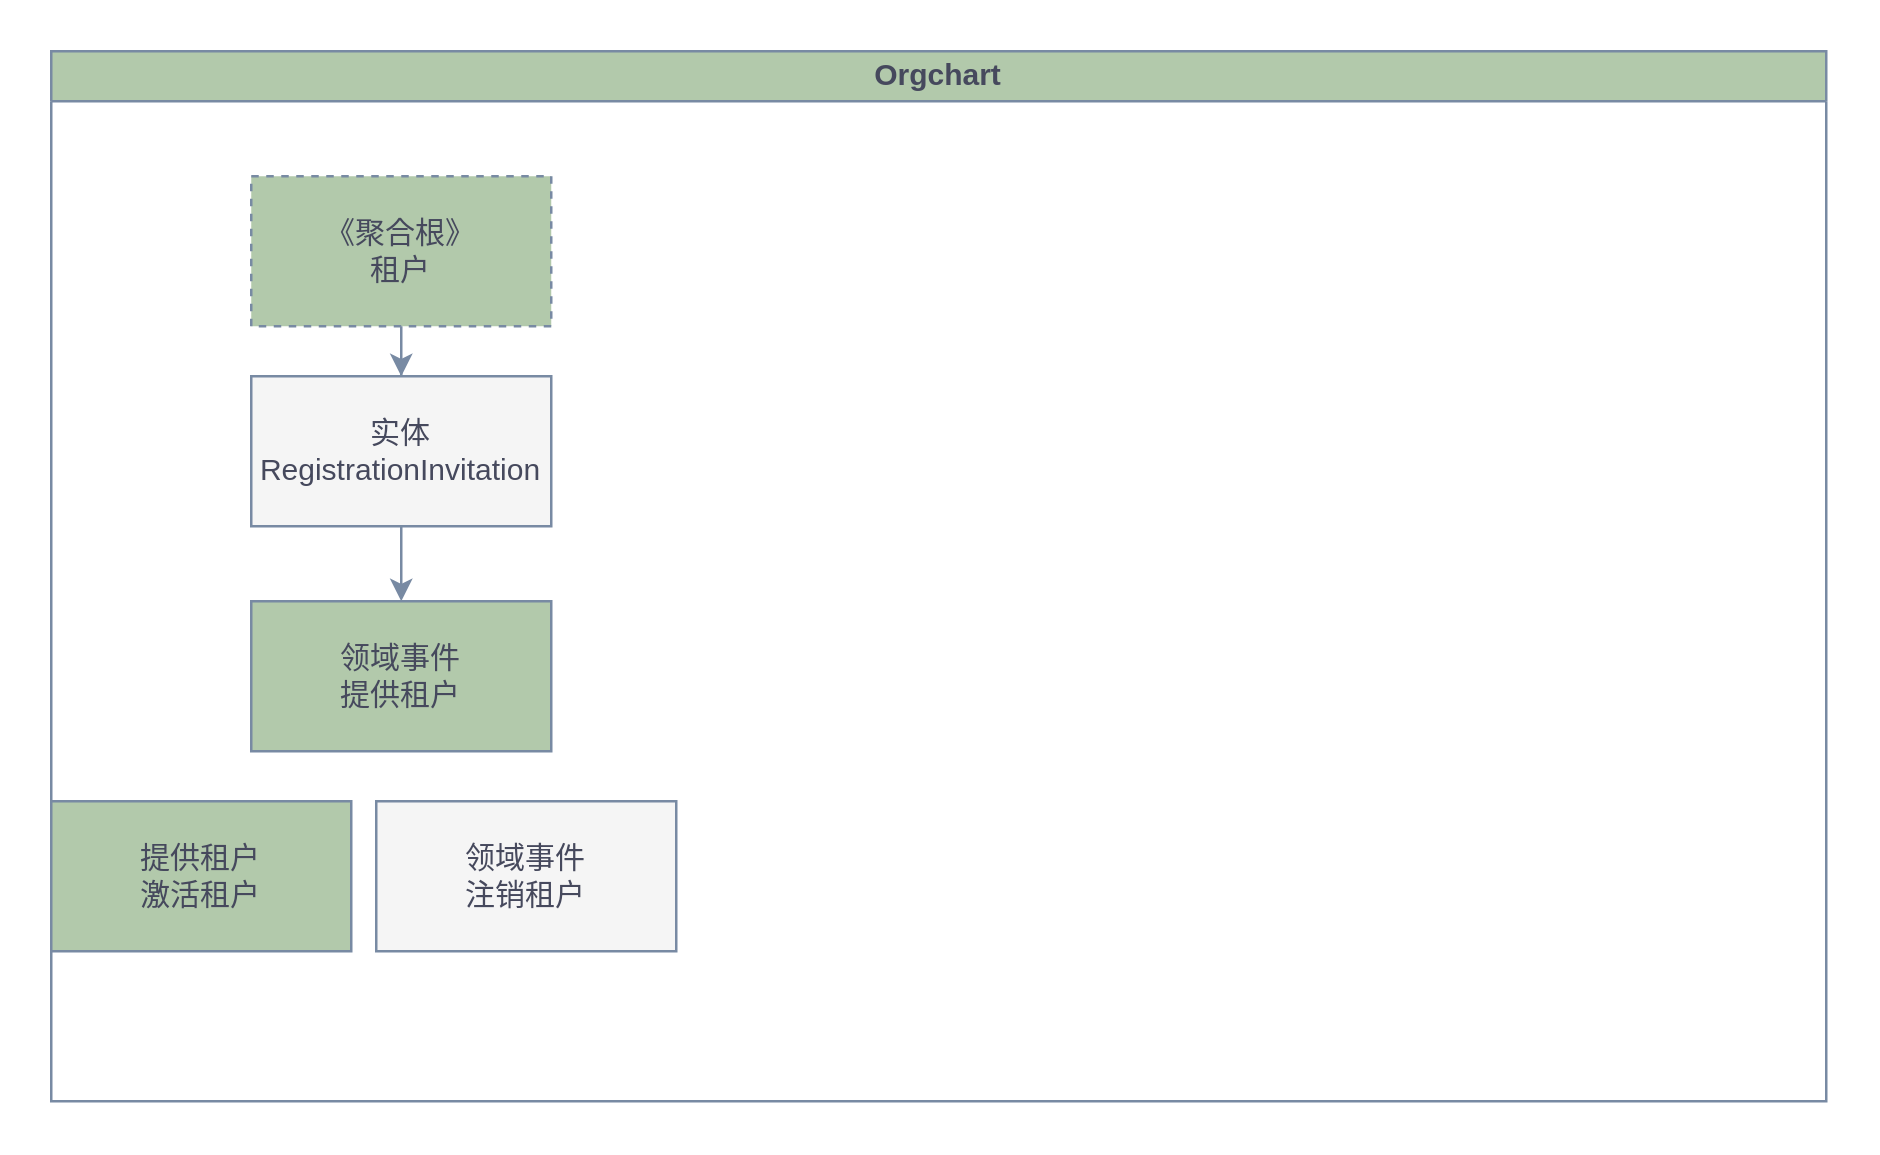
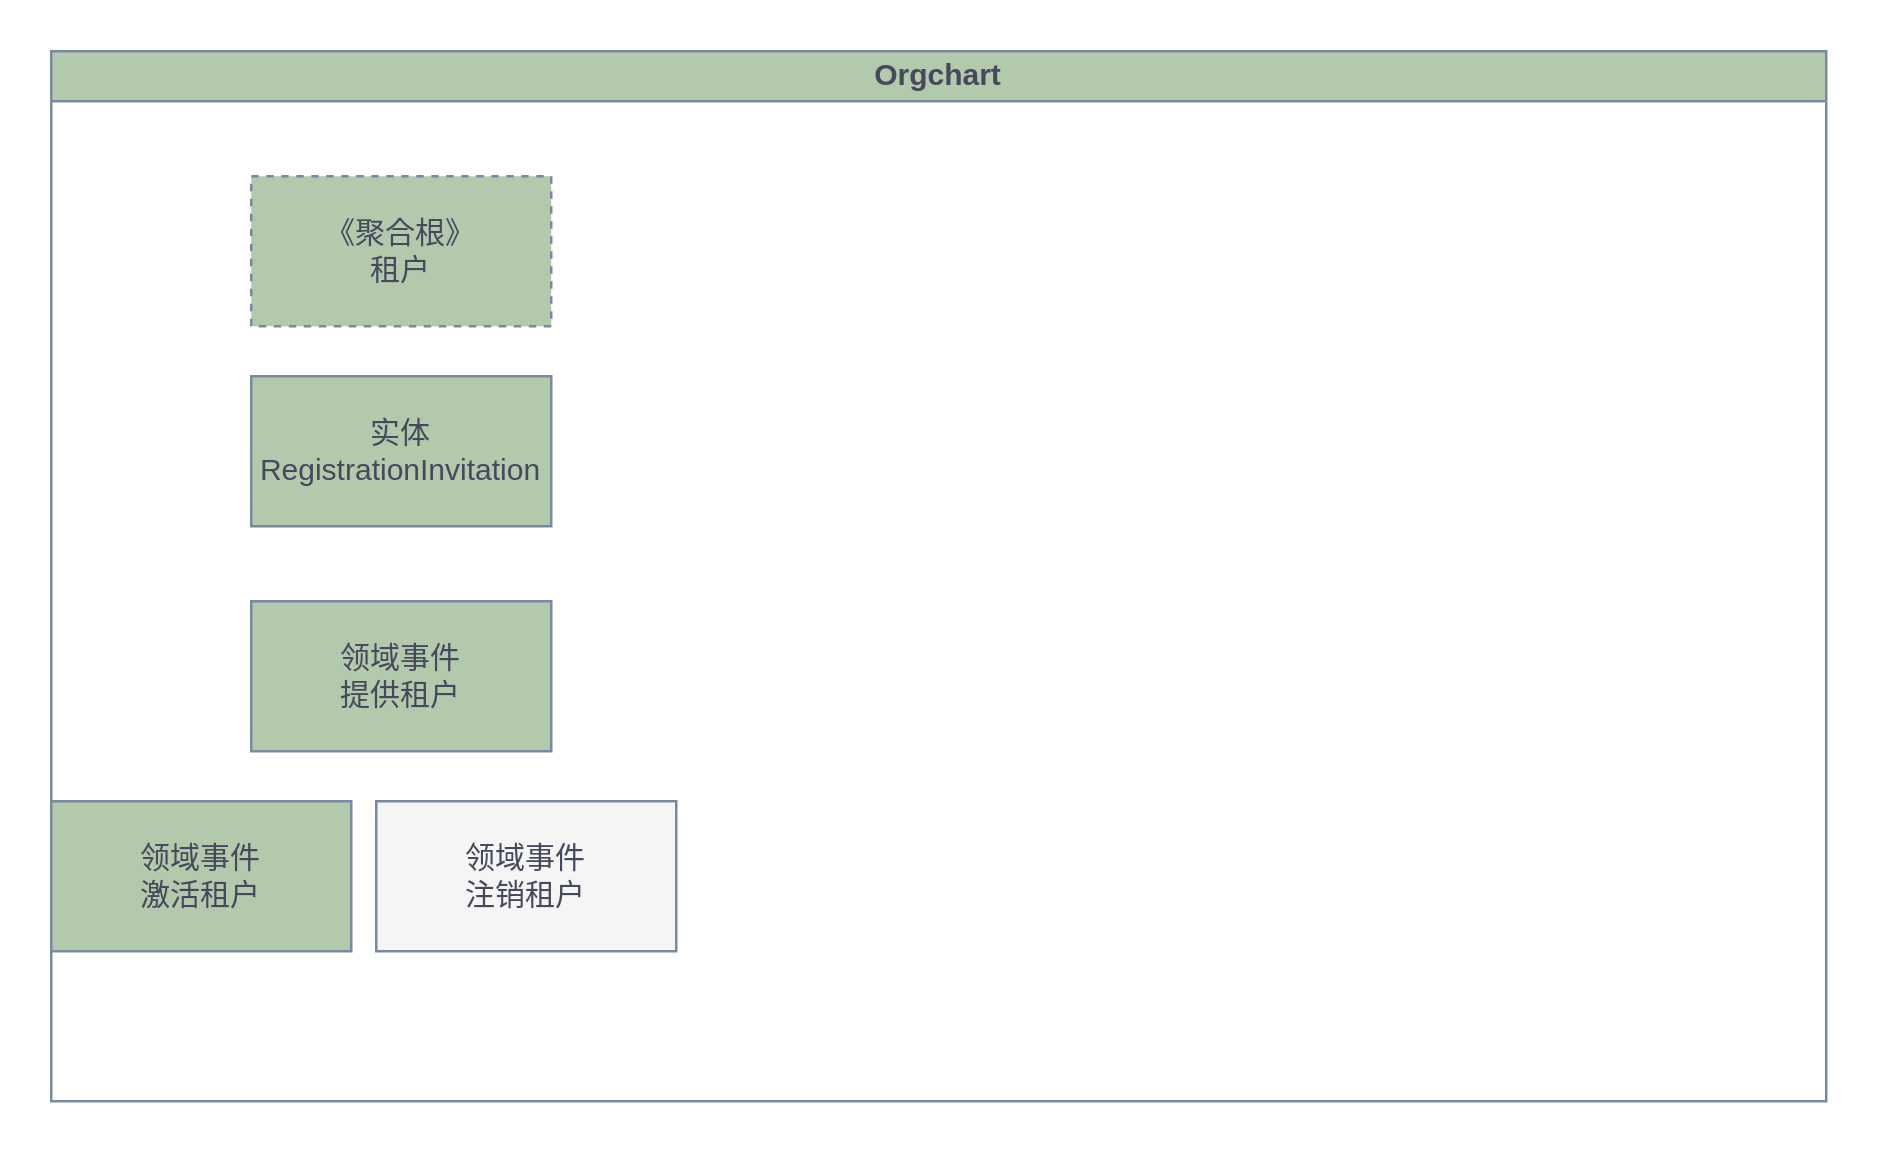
  <mxCell id="0" />
  <mxCell id="1" parent="0" />
  <mxCell id="2" value="Orgchart" style="swimlane;startSize=20;horizontal=1;containerType=tree;glass=0;labelBackgroundColor=none;fillColor=#B2C9AB;strokeColor=#788AA3;fontColor=#46495D;whiteSpace=wrap;html=1;spacing=0;" parent="1" vertex="1"><mxGeometry x="20" y="20" width="710" height="420" as="geometry" /></mxCell>
  <mxCell id="3" value="《聚合根》&lt;br&gt;租户" style="rounded=0;whiteSpace=wrap;html=1;fillColor=#B2C9AB;strokeColor=#788AA3;align=center;labelBackgroundColor=none;fontColor=#46495D;dashed=1;" parent="2" vertex="1"><mxGeometry x="80" y="50" width="120" height="60" as="geometry" /></mxCell>
- <mxCell id="4" value="" style="edgeStyle=orthogonalEdgeStyle;rounded=0;orthogonalLoop=1;jettySize=auto;html=1;labelBackgroundColor=none;strokeColor=#788AA3;fontColor=default;" parent="2" source="3" target="5" edge="1"><mxGeometry relative="1" as="geometry" /></mxCell>
- <mxCell id="5" value="实体&lt;br&gt;RegistrationInvitation" style="rounded=0;whiteSpace=wrap;html=1;labelBackgroundColor=none;fillColor=#f5f5f5;strokeColor=#788AA3;fontColor=#46495D;" parent="2" vertex="1"><mxGeometry x="80" y="130" width="120" height="60" as="geometry" /></mxCell>
- <mxCell id="6" value="" style="edgeStyle=orthogonalEdgeStyle;rounded=0;orthogonalLoop=1;jettySize=auto;html=1;labelBackgroundColor=none;strokeColor=#788AA3;fontColor=default;" parent="2" source="5" target="7" edge="1"><mxGeometry relative="1" as="geometry"><mxPoint x="210" y="190" as="sourcePoint" /></mxGeometry></mxCell>
+ <mxCell id="5" value="实体&lt;br&gt;RegistrationInvitation" style="rounded=0;whiteSpace=wrap;html=1;labelBackgroundColor=none;fillColor=#B2C9AB;strokeColor=#788AA3;fontColor=#46495D;" parent="2" vertex="1"><mxGeometry x="80" y="130" width="120" height="60" as="geometry" /></mxCell>
  <mxCell id="7" value="领域事件&lt;br&gt;提供租户" style="rounded=0;whiteSpace=wrap;html=1;labelBackgroundColor=none;fillColor=#B2C9AB;strokeColor=#788AA3;fontColor=#46495D;" parent="2" vertex="1"><mxGeometry x="80" y="220" width="120" height="60" as="geometry" /></mxCell>
- <mxCell id="8" value="提供租户&lt;br&gt;激活租户" style="rounded=0;whiteSpace=wrap;html=1;labelBackgroundColor=none;fillColor=#B2C9AB;strokeColor=#788AA3;fontColor=#46495D;" vertex="1" parent="2"><mxGeometry y="300" width="120" height="60" as="geometry" /></mxCell>
+ <mxCell id="8" value="领域事件&lt;br&gt;激活租户" style="rounded=0;whiteSpace=wrap;html=1;labelBackgroundColor=none;fillColor=#B2C9AB;strokeColor=#788AA3;fontColor=#46495D;" vertex="1" parent="2"><mxGeometry y="300" width="120" height="60" as="geometry" /></mxCell>
  <mxCell id="9" value="领域事件&lt;br&gt;注销租户" style="rounded=0;whiteSpace=wrap;html=1;labelBackgroundColor=none;fillColor=#f5f5f5;strokeColor=#788AA3;fontColor=#46495D;" vertex="1" parent="2"><mxGeometry x="130" y="300" width="120" height="60" as="geometry" /></mxCell>
